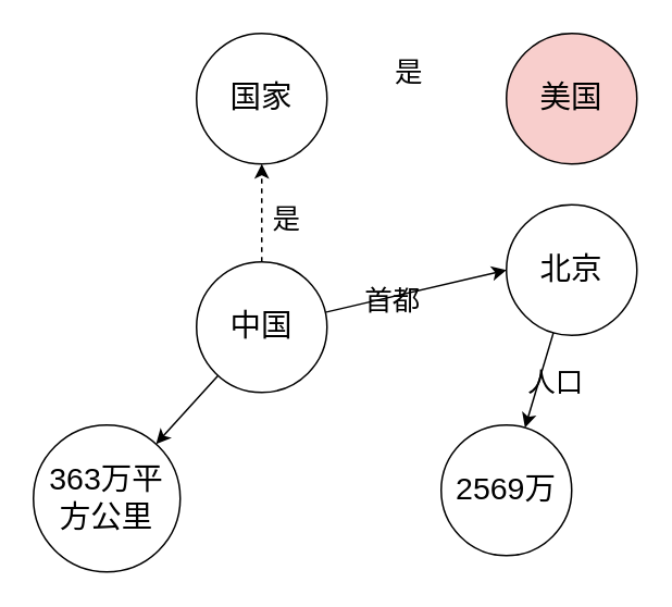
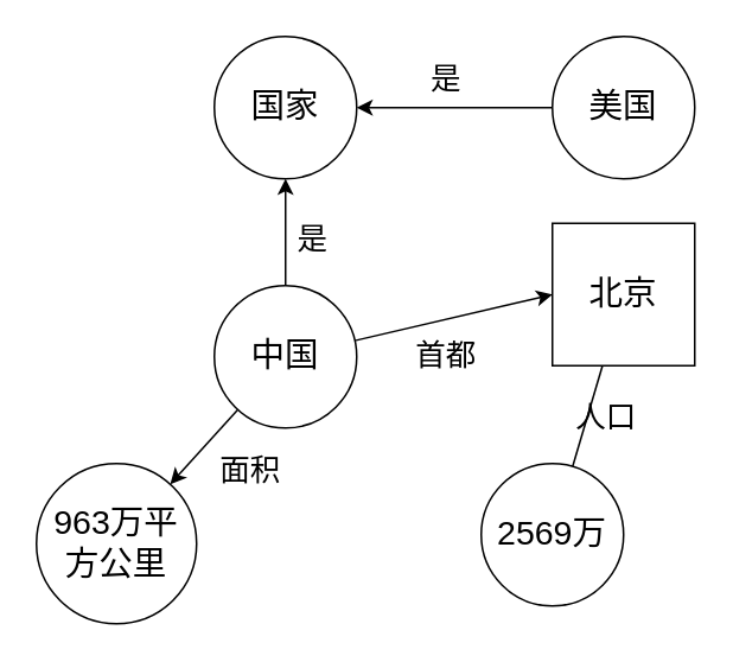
  <mxCell id="0" />
  <mxCell id="1" parent="0" />
  <mxCell id="2" style="rounded=0;orthogonalLoop=1;jettySize=auto;html=1;entryX=0;entryY=0.5;entryDx=0;entryDy=0;" edge="1" parent="1" source="5" target="7"><mxGeometry relative="1" as="geometry" /></mxCell>
- <mxCell id="3" style="edgeStyle=orthogonalEdgeStyle;rounded=0;orthogonalLoop=1;jettySize=auto;html=1;entryX=0.5;entryY=1;entryDx=0;entryDy=0;dashed=1;" edge="1" parent="1" source="5" target="9"><mxGeometry relative="1" as="geometry" /></mxCell>
+ <mxCell id="3" style="edgeStyle=orthogonalEdgeStyle;rounded=0;orthogonalLoop=1;jettySize=auto;html=1;entryX=0.5;entryY=1;entryDx=0;entryDy=0;" edge="1" parent="1" source="5" target="9"><mxGeometry relative="1" as="geometry" /></mxCell>
  <mxCell id="4" style="rounded=0;orthogonalLoop=1;jettySize=auto;html=1;" edge="1" parent="1" source="5" target="13"><mxGeometry relative="1" as="geometry" /></mxCell>
  <mxCell id="5" value="中国" style="ellipse;whiteSpace=wrap;html=1;fontSize=19;" vertex="1" parent="1"><mxGeometry x="120" y="160" width="80" height="80" as="geometry" /></mxCell>
- <mxCell id="6" style="rounded=0;orthogonalLoop=1;jettySize=auto;html=1;" edge="1" parent="1" source="7" target="11"><mxGeometry relative="1" as="geometry" /></mxCell>
- <mxCell id="7" value="北京" style="ellipse;whiteSpace=wrap;html=1;fontSize=19;" vertex="1" parent="1"><mxGeometry x="310" y="125" width="80" height="80" as="geometry" /></mxCell>
- <mxCell id="8" value="首都" style="text;html=1;align=center;verticalAlign=middle;resizable=0;points=[];autosize=1;strokeColor=none;fillColor=none;fontSize=17;" vertex="1" parent="1"><mxGeometry x="210" y="170" width="60" height="30" as="geometry" /></mxCell>
+ <mxCell id="6" style="rounded=0;orthogonalLoop=1;jettySize=auto;html=1;endArrow=none;" edge="1" parent="1" source="7" target="11"><mxGeometry relative="1" as="geometry" /></mxCell>
+ <mxCell id="7" value="北京" style="whiteSpace=wrap;html=1;fontSize=19;rounded=0;" vertex="1" parent="1"><mxGeometry x="310" y="125" width="80" height="80" as="geometry" /></mxCell>
+ <mxCell id="8" value="首都" style="text;html=1;align=center;verticalAlign=middle;resizable=0;points=[];autosize=1;strokeColor=none;fillColor=none;fontSize=17;" vertex="1" parent="1"><mxGeometry x="220" y="185" width="60" height="30" as="geometry" /></mxCell>
  <mxCell id="9" value="国家" style="ellipse;whiteSpace=wrap;html=1;fontSize=19;" vertex="1" parent="1"><mxGeometry x="120" y="20" width="80" height="80" as="geometry" /></mxCell>
  <mxCell id="10" value="是" style="text;html=1;align=center;verticalAlign=middle;resizable=0;points=[];autosize=1;strokeColor=none;fillColor=none;fontSize=17;" vertex="1" parent="1"><mxGeometry x="155" y="120" width="40" height="30" as="geometry" /></mxCell>
  <mxCell id="11" value="2569万" style="ellipse;whiteSpace=wrap;html=1;fontSize=19;" vertex="1" parent="1"><mxGeometry x="270" y="260" width="80" height="80" as="geometry" /></mxCell>
  <mxCell id="12" value="人口" style="text;html=1;align=center;verticalAlign=middle;resizable=0;points=[];autosize=1;strokeColor=none;fillColor=none;fontSize=17;" vertex="1" parent="1"><mxGeometry x="310" y="220" width="60" height="30" as="geometry" /></mxCell>
- <mxCell id="13" value="363万平方公里" style="ellipse;whiteSpace=wrap;html=1;fontSize=19;" vertex="1" parent="1"><mxGeometry y="260" width="90" height="90" as="geometry" x="20" /></mxCell>
- <mxCell id="16" value="美国" style="ellipse;whiteSpace=wrap;html=1;fontSize=19;fillColor=#f8cecc;" vertex="1" parent="1"><mxGeometry x="310" y="20" width="80" height="80" as="geometry" /></mxCell>
+ <mxCell id="13" value="963万平方公里" style="ellipse;whiteSpace=wrap;html=1;fontSize=19;" vertex="1" parent="1"><mxGeometry y="260" width="90" height="90" as="geometry" x="20" /></mxCell>
+ <mxCell id="14" value="面积" style="text;html=1;align=center;verticalAlign=middle;resizable=0;points=[];autosize=1;strokeColor=none;fillColor=none;fontSize=17;" vertex="1" parent="1"><mxGeometry x="110" y="250" width="60" height="30" as="geometry" /></mxCell>
+ <mxCell id="15" style="edgeStyle=orthogonalEdgeStyle;rounded=0;orthogonalLoop=1;jettySize=auto;html=1;entryX=1;entryY=0.5;entryDx=0;entryDy=0;" edge="1" parent="1" source="16" target="9"><mxGeometry relative="1" as="geometry" /></mxCell>
+ <mxCell id="16" value="美国" style="ellipse;whiteSpace=wrap;html=1;fontSize=19;" vertex="1" parent="1"><mxGeometry x="310" y="20" width="80" height="80" as="geometry" /></mxCell>
  <mxCell id="17" value="是" style="text;html=1;align=center;verticalAlign=middle;resizable=0;points=[];autosize=1;strokeColor=none;fillColor=none;fontSize=17;" vertex="1" parent="1"><mxGeometry x="230" y="30" width="40" height="30" as="geometry" /></mxCell>
